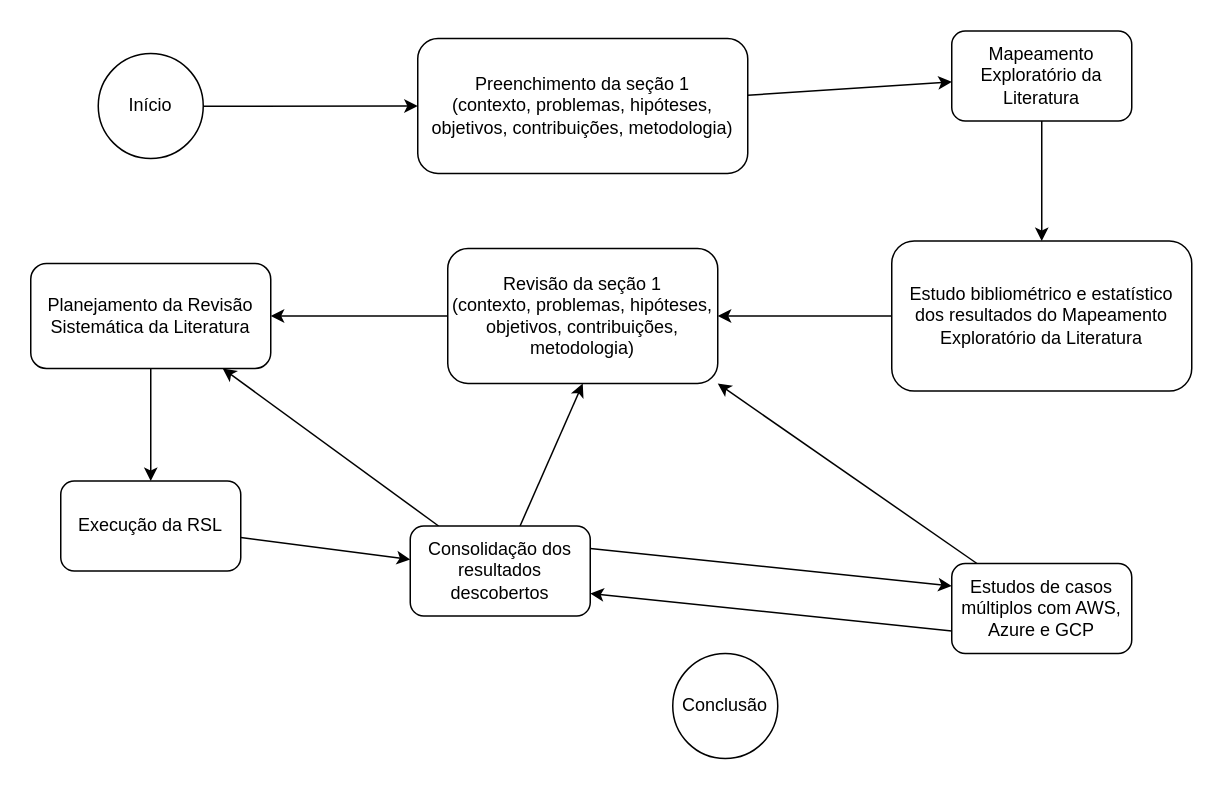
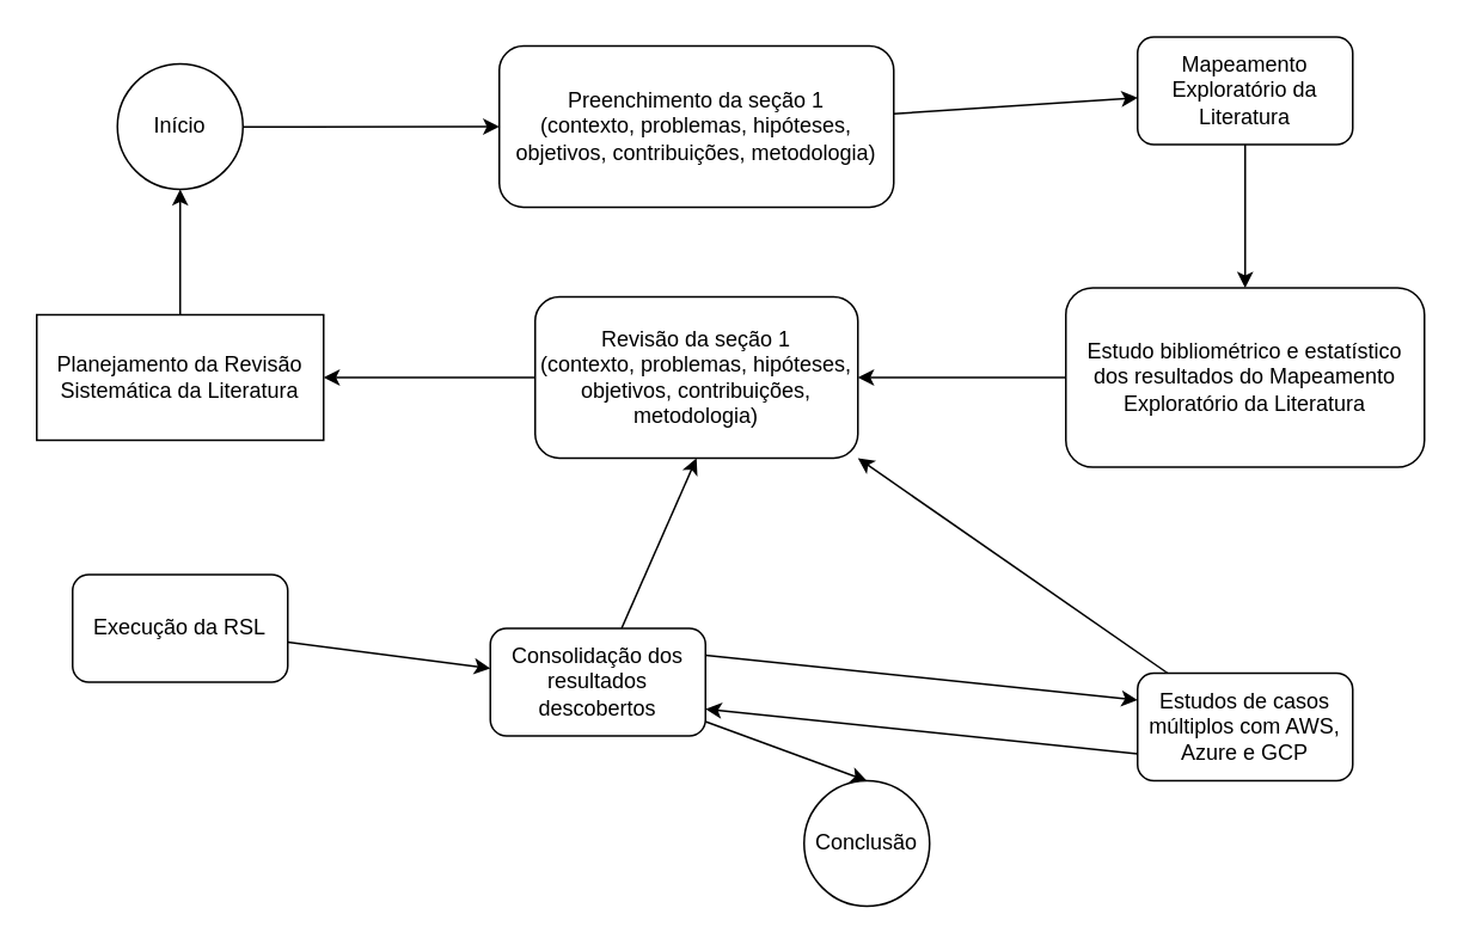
  <mxCell id="0" />
  <mxCell id="1" parent="0" />
  <mxCell id="2" value="" style="edgeStyle=none;html=1;fontFamily=Arial;" parent="1" source="3" target="7" edge="1"><mxGeometry relative="1" as="geometry" /></mxCell>
  <mxCell id="3" value="Preenchimento da seção 1&lt;br&gt;(contexto, problemas, hipóteses, objetivos, contribuições, metodologia)" style="rounded=1;whiteSpace=wrap;html=1;fontFamily=Arial;" parent="1" vertex="1"><mxGeometry x="278" y="25" width="220" height="90" as="geometry" /></mxCell>
  <mxCell id="4" style="edgeStyle=none;html=1;fontFamily=Arial;" parent="1" source="5" target="3" edge="1"><mxGeometry relative="1" as="geometry" /></mxCell>
  <mxCell id="5" value="Início" style="ellipse;whiteSpace=wrap;html=1;aspect=fixed;fontFamily=Arial;" parent="1" vertex="1"><mxGeometry x="65" y="35" width="70" height="70" as="geometry" /></mxCell>
  <mxCell id="6" value="" style="edgeStyle=none;html=1;fontFamily=Arial;" parent="1" source="7" target="9" edge="1"><mxGeometry relative="1" as="geometry" /></mxCell>
  <mxCell id="7" value="Mapeamento Exploratório da Literatura" style="whiteSpace=wrap;html=1;rounded=1;fontFamily=Arial;" parent="1" vertex="1"><mxGeometry x="634" y="20" width="120" height="60" as="geometry" /></mxCell>
  <mxCell id="8" value="" style="edgeStyle=none;html=1;fontFamily=Arial;" parent="1" source="9" target="11" edge="1"><mxGeometry relative="1" as="geometry" /></mxCell>
  <mxCell id="9" value="Estudo bibliométrico e estatístico dos resultados do Mapeamento Exploratório da Literatura" style="whiteSpace=wrap;html=1;rounded=1;fontFamily=Arial;" parent="1" vertex="1"><mxGeometry x="594" y="160" width="200" height="100" as="geometry" /></mxCell>
  <mxCell id="10" value="" style="edgeStyle=none;html=1;fontFamily=Arial;" parent="1" source="11" target="13" edge="1"><mxGeometry relative="1" as="geometry" /></mxCell>
  <mxCell id="11" value="Revisão da seção 1&lt;br&gt;(contexto, problemas, hipóteses, objetivos, contribuições, metodologia)" style="whiteSpace=wrap;html=1;rounded=1;fontFamily=Arial;" parent="1" vertex="1"><mxGeometry x="298" y="165" width="180" height="90" as="geometry" /></mxCell>
- <mxCell id="12" value="" style="edgeStyle=none;html=1;fontFamily=Arial;" parent="1" source="13" target="15" edge="1"><mxGeometry relative="1" as="geometry" /></mxCell>
- <mxCell id="13" value="Planejamento da Revisão Sistemática da Literatura" style="whiteSpace=wrap;html=1;rounded=1;fontFamily=Arial;" parent="1" vertex="1"><mxGeometry x="20" y="175" width="160" height="70" as="geometry" /></mxCell>
+ <mxCell id="12" value="" style="edgeStyle=none;html=1;fontFamily=Arial;" parent="1" source="13" target="5" edge="1"><mxGeometry relative="1" as="geometry" /></mxCell>
+ <mxCell id="13" value="Planejamento da Revisão Sistemática da Literatura" style="whiteSpace=wrap;html=1;fontFamily=Arial;rounded=0;" parent="1" vertex="1"><mxGeometry x="20" y="175" width="160" height="70" as="geometry" /></mxCell>
  <mxCell id="14" value="" style="edgeStyle=none;html=1;fontFamily=Arial;" parent="1" source="15" target="19" edge="1"><mxGeometry relative="1" as="geometry" /></mxCell>
  <mxCell id="15" value="Execução da RSL" style="whiteSpace=wrap;html=1;rounded=1;fontFamily=Arial;" parent="1" vertex="1"><mxGeometry x="40" y="320" width="120" height="60" as="geometry" /></mxCell>
  <mxCell id="16" style="edgeStyle=none;html=1;entryX=0.5;entryY=1;entryDx=0;entryDy=0;fontFamily=Arial;" parent="1" source="19" target="11" edge="1"><mxGeometry relative="1" as="geometry" /></mxCell>
  <mxCell id="17" value="" style="edgeStyle=none;html=1;exitX=1;exitY=0.25;exitDx=0;exitDy=0;entryX=0;entryY=0.25;entryDx=0;entryDy=0;fontFamily=Arial;" parent="1" source="19" target="22" edge="1"><mxGeometry relative="1" as="geometry" /></mxCell>
- <mxCell id="18" style="edgeStyle=none;html=1;" parent="1" source="19" target="13" edge="1"><mxGeometry relative="1" as="geometry" /></mxCell>
+ <mxCell id="18" style="edgeStyle=none;html=1;entryX=0.5;entryY=0;entryDx=0;entryDy=0;" parent="1" source="19" target="23" edge="1"><mxGeometry relative="1" as="geometry" /></mxCell>
  <mxCell id="19" value="Consolidação dos resultados descobertos" style="whiteSpace=wrap;html=1;rounded=1;fontFamily=Arial;" parent="1" vertex="1"><mxGeometry x="273" y="350" width="120" height="60" as="geometry" /></mxCell>
  <mxCell id="20" style="edgeStyle=none;html=1;entryX=1;entryY=1;entryDx=0;entryDy=0;fontFamily=Arial;" parent="1" source="22" target="11" edge="1"><mxGeometry relative="1" as="geometry" /></mxCell>
  <mxCell id="21" style="edgeStyle=none;html=1;exitX=0;exitY=0.75;exitDx=0;exitDy=0;entryX=1;entryY=0.75;entryDx=0;entryDy=0;fontFamily=Arial;" parent="1" source="22" target="19" edge="1"><mxGeometry relative="1" as="geometry" /></mxCell>
  <mxCell id="22" value="Estudos de casos múltiplos com AWS, Azure e GCP" style="whiteSpace=wrap;html=1;rounded=1;fontFamily=Arial;" parent="1" vertex="1"><mxGeometry x="634" y="375" width="120" height="60" as="geometry" /></mxCell>
  <mxCell id="23" value="Conclusão" style="ellipse;whiteSpace=wrap;html=1;aspect=fixed;fontFamily=Arial;" parent="1" vertex="1"><mxGeometry x="448" y="435" width="70" height="70" as="geometry" /></mxCell>
